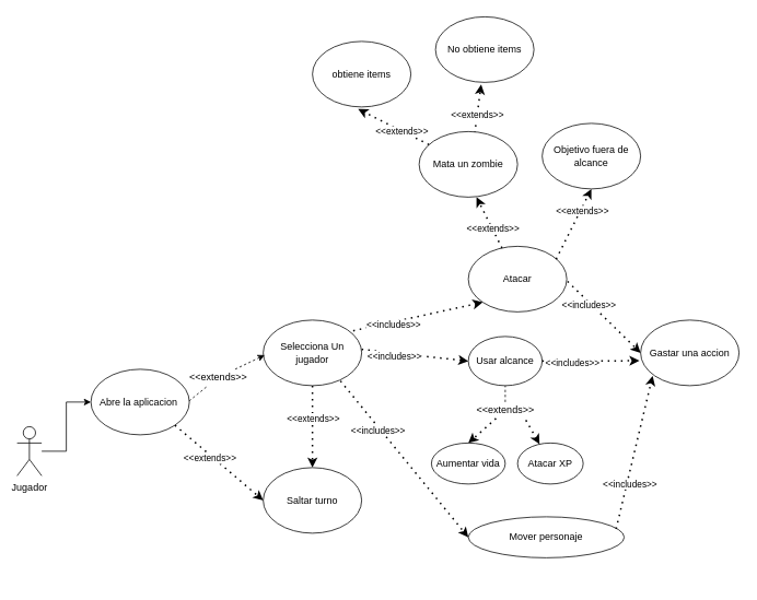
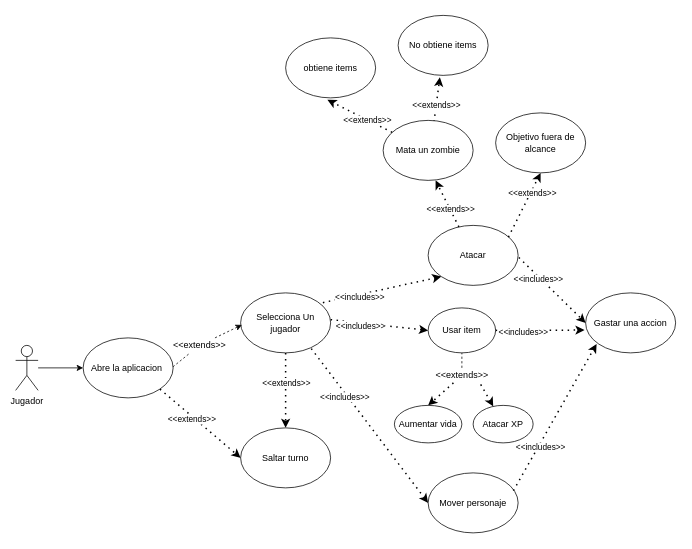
  <mxCell id="0" />
  <mxCell id="1" parent="0" />
  <mxCell id="2" style="edgeStyle=orthogonalEdgeStyle;rounded=0;orthogonalLoop=1;jettySize=auto;html=1;" edge="1" parent="1" source="3" target="4"><mxGeometry relative="1" as="geometry" /></mxCell>
- <mxCell id="3" value="Jugador" style="shape=umlActor;verticalLabelPosition=bottom;verticalAlign=top;html=1;outlineConnect=0;" vertex="1" parent="1"><mxGeometry x="20" y="520" width="30" height="60" as="geometry" /></mxCell>
+ <mxCell id="3" value="Jugador" style="shape=umlActor;verticalLabelPosition=bottom;verticalAlign=top;html=1;outlineConnect=0;" vertex="1" parent="1"><mxGeometry x="20" y="460" width="30" height="60" as="geometry" /></mxCell>
  <mxCell id="4" value="Abre la aplicacion&amp;nbsp;" style="ellipse;whiteSpace=wrap;html=1;" vertex="1" parent="1"><mxGeometry x="110" y="450" width="120" height="80" as="geometry" /></mxCell>
  <mxCell id="5" value="Selecciona Un jugador" style="ellipse;whiteSpace=wrap;html=1;" vertex="1" parent="1"><mxGeometry x="320" y="390" width="120" height="80" as="geometry" /></mxCell>
  <mxCell id="6" value="" style="group" vertex="1" connectable="0" parent="1"><mxGeometry x="220" y="430" width="90" height="60" as="geometry" /></mxCell>
  <mxCell id="7" value="&amp;lt;&amp;lt;extends&amp;gt;&amp;gt;" style="text;html=1;align=center;verticalAlign=middle;resizable=0;points=[];autosize=1;" vertex="1" parent="6"><mxGeometry y="20" width="90" height="20" as="geometry" /></mxCell>
  <mxCell id="8" value="" style="endArrow=none;dashed=1;html=1;exitX=0.997;exitY=0.484;exitDx=0;exitDy=0;exitPerimeter=0;" edge="1" parent="1" source="4" target="7"><mxGeometry width="50" height="50" relative="1" as="geometry"><mxPoint x="236" y="490" as="sourcePoint" /><mxPoint x="306" y="440" as="targetPoint" /></mxGeometry></mxCell>
  <mxCell id="9" value="" style="endArrow=classic;dashed=1;html=1;entryX=0.014;entryY=0.534;entryDx=0;entryDy=0;entryPerimeter=0;" edge="1" parent="1" source="7" target="5"><mxGeometry width="50" height="50" relative="1" as="geometry"><mxPoint x="235.319" y="490" as="sourcePoint" /><mxPoint x="320" y="430" as="targetPoint" /></mxGeometry></mxCell>
- <mxCell id="10" value="Mover personaje" style="ellipse;whiteSpace=wrap;html=1;" vertex="1" parent="1"><mxGeometry x="570" y="630" width="190" height="50" as="geometry" /></mxCell>
+ <mxCell id="10" value="Mover personaje" style="ellipse;whiteSpace=wrap;html=1;" vertex="1" parent="1"><mxGeometry x="570" y="630" width="120" height="80" as="geometry" /></mxCell>
  <mxCell id="11" value="Saltar turno" style="ellipse;whiteSpace=wrap;html=1;" vertex="1" parent="1"><mxGeometry x="320" y="570" width="120" height="80" as="geometry" /></mxCell>
  <mxCell id="12" value="" style="endArrow=classic;dashed=1;html=1;dashPattern=1 3;strokeWidth=2;exitX=1;exitY=1;exitDx=0;exitDy=0;entryX=0;entryY=0.5;entryDx=0;entryDy=0;" edge="1" parent="1" source="4" target="11"><mxGeometry width="50" height="50" relative="1" as="geometry"><mxPoint x="160" y="540" as="sourcePoint" /><mxPoint x="270" y="620" as="targetPoint" /></mxGeometry></mxCell>
  <mxCell id="13" value="&amp;lt;&amp;lt;extends&amp;gt;&amp;gt;" style="edgeLabel;html=1;align=center;verticalAlign=middle;resizable=0;points=[];" vertex="1" connectable="0" parent="12"><mxGeometry x="-0.186" y="-3" relative="1" as="geometry"><mxPoint as="offset" /></mxGeometry></mxCell>
  <mxCell id="14" value="Atacar" style="ellipse;whiteSpace=wrap;html=1;" vertex="1" parent="1"><mxGeometry x="570" y="300" width="120" height="80" as="geometry" /></mxCell>
- <mxCell id="15" value="Usar alcance" style="ellipse;whiteSpace=wrap;html=1;" vertex="1" parent="1"><mxGeometry x="570" y="410" width="90" height="60" as="geometry" /></mxCell>
+ <mxCell id="15" value="Usar item" style="ellipse;whiteSpace=wrap;html=1;" vertex="1" parent="1"><mxGeometry x="570" y="410" width="90" height="60" as="geometry" /></mxCell>
  <mxCell id="16" value="" style="endArrow=classic;dashed=1;html=1;dashPattern=1 3;strokeWidth=2;entryX=0.5;entryY=0;entryDx=0;entryDy=0;exitX=0.5;exitY=1;exitDx=0;exitDy=0;" edge="1" parent="1" source="5" target="11"><mxGeometry width="50" height="50" relative="1" as="geometry"><mxPoint x="440" y="550" as="sourcePoint" /><mxPoint x="490" y="500" as="targetPoint" /></mxGeometry></mxCell>
  <mxCell id="17" value="&amp;lt;&amp;lt;extends&amp;gt;&amp;gt;" style="edgeLabel;html=1;align=center;verticalAlign=middle;resizable=0;points=[];" vertex="1" connectable="0" parent="16"><mxGeometry x="-0.23" relative="1" as="geometry"><mxPoint as="offset" /></mxGeometry></mxCell>
  <mxCell id="18" value="" style="endArrow=classic;dashed=1;html=1;dashPattern=1 3;strokeWidth=2;entryX=0;entryY=0.5;entryDx=0;entryDy=0;exitX=0.785;exitY=0.929;exitDx=0;exitDy=0;exitPerimeter=0;" edge="1" parent="1" source="5" target="10"><mxGeometry width="50" height="50" relative="1" as="geometry"><mxPoint x="280" y="390" as="sourcePoint" /><mxPoint x="330" y="340" as="targetPoint" /></mxGeometry></mxCell>
  <mxCell id="19" value="&amp;lt;&amp;lt;includes&amp;gt;&amp;gt;" style="edgeLabel;html=1;align=center;verticalAlign=middle;resizable=0;points=[];" vertex="1" connectable="0" parent="18"><mxGeometry x="-0.394" y="-3" relative="1" as="geometry"><mxPoint as="offset" /></mxGeometry></mxCell>
  <mxCell id="20" value="" style="endArrow=classic;dashed=1;html=1;dashPattern=1 3;strokeWidth=2;entryX=0;entryY=1;entryDx=0;entryDy=0;exitX=0.914;exitY=0.163;exitDx=0;exitDy=0;exitPerimeter=0;" edge="1" parent="1" source="5" target="14"><mxGeometry width="50" height="50" relative="1" as="geometry"><mxPoint x="140" y="400" as="sourcePoint" /><mxPoint x="190" y="350" as="targetPoint" /></mxGeometry></mxCell>
  <mxCell id="21" value="&amp;lt;&amp;lt;includes&amp;gt;&amp;gt;" style="edgeLabel;html=1;align=center;verticalAlign=middle;resizable=0;points=[];" vertex="1" connectable="0" parent="20"><mxGeometry x="-0.394" y="-3" relative="1" as="geometry"><mxPoint as="offset" /></mxGeometry></mxCell>
  <mxCell id="22" value="" style="endArrow=classic;dashed=1;html=1;dashPattern=1 3;strokeWidth=2;entryX=0;entryY=0.5;entryDx=0;entryDy=0;exitX=1;exitY=0.447;exitDx=0;exitDy=0;exitPerimeter=0;" edge="1" parent="1" source="5" target="15"><mxGeometry width="50" height="50" relative="1" as="geometry"><mxPoint x="150" y="410" as="sourcePoint" /><mxPoint x="200" y="360" as="targetPoint" /></mxGeometry></mxCell>
  <mxCell id="23" value="&amp;lt;&amp;lt;includes&amp;gt;&amp;gt;" style="edgeLabel;html=1;align=center;verticalAlign=middle;resizable=0;points=[];" vertex="1" connectable="0" parent="22"><mxGeometry x="-0.394" y="-3" relative="1" as="geometry"><mxPoint as="offset" /></mxGeometry></mxCell>
  <mxCell id="24" value="obtiene items" style="ellipse;whiteSpace=wrap;html=1;" vertex="1" parent="1"><mxGeometry x="380" y="50" width="120" height="80" as="geometry" /></mxCell>
  <mxCell id="25" value="" style="endArrow=classic;dashed=1;html=1;dashPattern=1 3;strokeWidth=2;entryX=0.464;entryY=1.033;entryDx=0;entryDy=0;entryPerimeter=0;" edge="1" parent="1" target="24" source="30"><mxGeometry width="50" height="50" relative="1" as="geometry"><mxPoint x="530" y="170" as="sourcePoint" /><mxPoint x="694" y="210" as="targetPoint" /></mxGeometry></mxCell>
  <mxCell id="26" value="&amp;lt;&amp;lt;extends&amp;gt;&amp;gt;" style="edgeLabel;html=1;align=center;verticalAlign=middle;resizable=0;points=[];" vertex="1" connectable="0" parent="25"><mxGeometry x="-0.23" relative="1" as="geometry"><mxPoint as="offset" /></mxGeometry></mxCell>
  <mxCell id="27" value="No obtiene items" style="ellipse;whiteSpace=wrap;html=1;" vertex="1" parent="1"><mxGeometry x="530" y="20" width="120" height="80" as="geometry" /></mxCell>
  <mxCell id="28" value="" style="endArrow=classic;dashed=1;html=1;dashPattern=1 3;strokeWidth=2;entryX=0.464;entryY=1.033;entryDx=0;entryDy=0;exitX=0.565;exitY=0.025;exitDx=0;exitDy=0;entryPerimeter=0;exitPerimeter=0;" edge="1" parent="1" target="27" source="30"><mxGeometry width="50" height="50" relative="1" as="geometry"><mxPoint x="530" y="170" as="sourcePoint" /><mxPoint x="844" y="200" as="targetPoint" /></mxGeometry></mxCell>
  <mxCell id="29" value="&amp;lt;&amp;lt;extends&amp;gt;&amp;gt;" style="edgeLabel;html=1;align=center;verticalAlign=middle;resizable=0;points=[];" vertex="1" connectable="0" parent="28"><mxGeometry x="-0.23" relative="1" as="geometry"><mxPoint as="offset" /></mxGeometry></mxCell>
  <mxCell id="30" value="Mata un zombie" style="ellipse;whiteSpace=wrap;html=1;" vertex="1" parent="1"><mxGeometry x="510" y="160" width="120" height="80" as="geometry" /></mxCell>
  <mxCell id="31" value="Objetivo fuera de alcance" style="ellipse;whiteSpace=wrap;html=1;" vertex="1" parent="1"><mxGeometry x="660" y="150" width="120" height="80" as="geometry" /></mxCell>
  <mxCell id="32" value="" style="endArrow=classic;dashed=1;html=1;dashPattern=1 3;strokeWidth=2;exitX=0.892;exitY=0.195;exitDx=0;exitDy=0;exitPerimeter=0;entryX=0.5;entryY=1;entryDx=0;entryDy=0;" edge="1" parent="1" source="14" target="31"><mxGeometry width="50" height="50" relative="1" as="geometry"><mxPoint x="640" y="350" as="sourcePoint" /><mxPoint x="690" y="300" as="targetPoint" /></mxGeometry></mxCell>
  <mxCell id="33" value="&amp;lt;&amp;lt;extends&amp;gt;&amp;gt;" style="edgeLabel;html=1;align=center;verticalAlign=middle;resizable=0;points=[];" vertex="1" connectable="0" parent="32"><mxGeometry x="0.402" y="-2" relative="1" as="geometry"><mxPoint as="offset" /></mxGeometry></mxCell>
  <mxCell id="34" value="" style="endArrow=classic;dashed=1;html=1;dashPattern=1 3;strokeWidth=2;entryX=0.583;entryY=1;entryDx=0;entryDy=0;entryPerimeter=0;" edge="1" parent="1" source="14" target="30"><mxGeometry width="50" height="50" relative="1" as="geometry"><mxPoint x="430" y="340" as="sourcePoint" /><mxPoint x="480" y="290" as="targetPoint" /></mxGeometry></mxCell>
  <mxCell id="35" value="&amp;lt;&amp;lt;extends&amp;gt;&amp;gt;" style="edgeLabel;html=1;align=center;verticalAlign=middle;resizable=0;points=[];" vertex="1" connectable="0" parent="34"><mxGeometry x="-0.254" relative="1" as="geometry"><mxPoint as="offset" /></mxGeometry></mxCell>
  <mxCell id="36" value="Gastar una accion" style="ellipse;whiteSpace=wrap;html=1;" vertex="1" parent="1"><mxGeometry x="780" y="390" width="120" height="80" as="geometry" /></mxCell>
  <mxCell id="37" value="" style="endArrow=classic;dashed=1;html=1;dashPattern=1 3;strokeWidth=2;entryX=0;entryY=0.5;entryDx=0;entryDy=0;exitX=1.008;exitY=0.535;exitDx=0;exitDy=0;exitPerimeter=0;" edge="1" parent="1" source="14" target="36"><mxGeometry width="50" height="50" relative="1" as="geometry"><mxPoint x="582.11" y="460" as="sourcePoint" /><mxPoint x="680.004" y="455.244" as="targetPoint" /></mxGeometry></mxCell>
  <mxCell id="38" value="&amp;lt;&amp;lt;includes&amp;gt;&amp;gt;" style="edgeLabel;html=1;align=center;verticalAlign=middle;resizable=0;points=[];" vertex="1" connectable="0" parent="37"><mxGeometry x="-0.394" y="-3" relative="1" as="geometry"><mxPoint as="offset" /></mxGeometry></mxCell>
  <mxCell id="39" value="" style="endArrow=classic;dashed=1;html=1;dashPattern=1 3;strokeWidth=2;entryX=-0.012;entryY=0.62;entryDx=0;entryDy=0;exitX=1;exitY=0.5;exitDx=0;exitDy=0;entryPerimeter=0;" edge="1" parent="1" source="15" target="36"><mxGeometry width="50" height="50" relative="1" as="geometry"><mxPoint x="449.68" y="423.04" as="sourcePoint" /><mxPoint x="547.574" y="418.284" as="targetPoint" /></mxGeometry></mxCell>
  <mxCell id="40" value="&amp;lt;&amp;lt;includes&amp;gt;&amp;gt;" style="edgeLabel;html=1;align=center;verticalAlign=middle;resizable=0;points=[];" vertex="1" connectable="0" parent="39"><mxGeometry x="-0.394" y="-3" relative="1" as="geometry"><mxPoint as="offset" /></mxGeometry></mxCell>
  <mxCell id="41" value="" style="endArrow=classic;dashed=1;html=1;dashPattern=1 3;strokeWidth=2;entryX=0.122;entryY=0.85;entryDx=0;entryDy=0;exitX=0.948;exitY=0.295;exitDx=0;exitDy=0;exitPerimeter=0;entryPerimeter=0;" edge="1" parent="1" source="10" target="36"><mxGeometry width="50" height="50" relative="1" as="geometry"><mxPoint x="459.68" y="433.04" as="sourcePoint" /><mxPoint x="557.574" y="428.284" as="targetPoint" /></mxGeometry></mxCell>
  <mxCell id="42" value="&amp;lt;&amp;lt;includes&amp;gt;&amp;gt;" style="edgeLabel;html=1;align=center;verticalAlign=middle;resizable=0;points=[];" vertex="1" connectable="0" parent="41"><mxGeometry x="-0.394" y="-3" relative="1" as="geometry"><mxPoint as="offset" /></mxGeometry></mxCell>
  <mxCell id="43" value="Aumentar vida" style="ellipse;whiteSpace=wrap;html=1;" vertex="1" parent="1"><mxGeometry x="525" y="540" width="90" height="50" as="geometry" /></mxCell>
  <mxCell id="44" value="Atacar XP" style="ellipse;whiteSpace=wrap;html=1;" vertex="1" parent="1"><mxGeometry x="630" y="540" width="80" height="50" as="geometry" /></mxCell>
  <mxCell id="45" value="" style="endArrow=classic;dashed=1;html=1;dashPattern=1 3;strokeWidth=2;exitX=0.779;exitY=1.107;exitDx=0;exitDy=0;exitPerimeter=0;" edge="1" parent="1" source="47" target="44"><mxGeometry width="50" height="50" relative="1" as="geometry"><mxPoint x="640" y="510" as="sourcePoint" /><mxPoint x="620" y="460" as="targetPoint" /></mxGeometry></mxCell>
  <mxCell id="46" value="" style="endArrow=classic;dashed=1;html=1;dashPattern=1 3;strokeWidth=2;entryX=0.5;entryY=0;entryDx=0;entryDy=0;" edge="1" parent="1" source="47" target="43"><mxGeometry width="50" height="50" relative="1" as="geometry"><mxPoint x="620" y="510" as="sourcePoint" /><mxPoint x="667.173" y="551.32" as="targetPoint" /></mxGeometry></mxCell>
  <mxCell id="47" value="&amp;lt;&amp;lt;extends&amp;gt;&amp;gt;" style="text;html=1;align=center;verticalAlign=middle;resizable=0;points=[];autosize=1;" vertex="1" parent="1"><mxGeometry x="570" y="490" width="90" height="20" as="geometry" /></mxCell>
  <mxCell id="48" value="" style="endArrow=none;dashed=1;html=1;entryX=0.5;entryY=1;entryDx=0;entryDy=0;" edge="1" parent="1" source="47" target="15"><mxGeometry width="50" height="50" relative="1" as="geometry"><mxPoint x="570" y="510" as="sourcePoint" /><mxPoint x="620" y="460" as="targetPoint" /></mxGeometry></mxCell>
